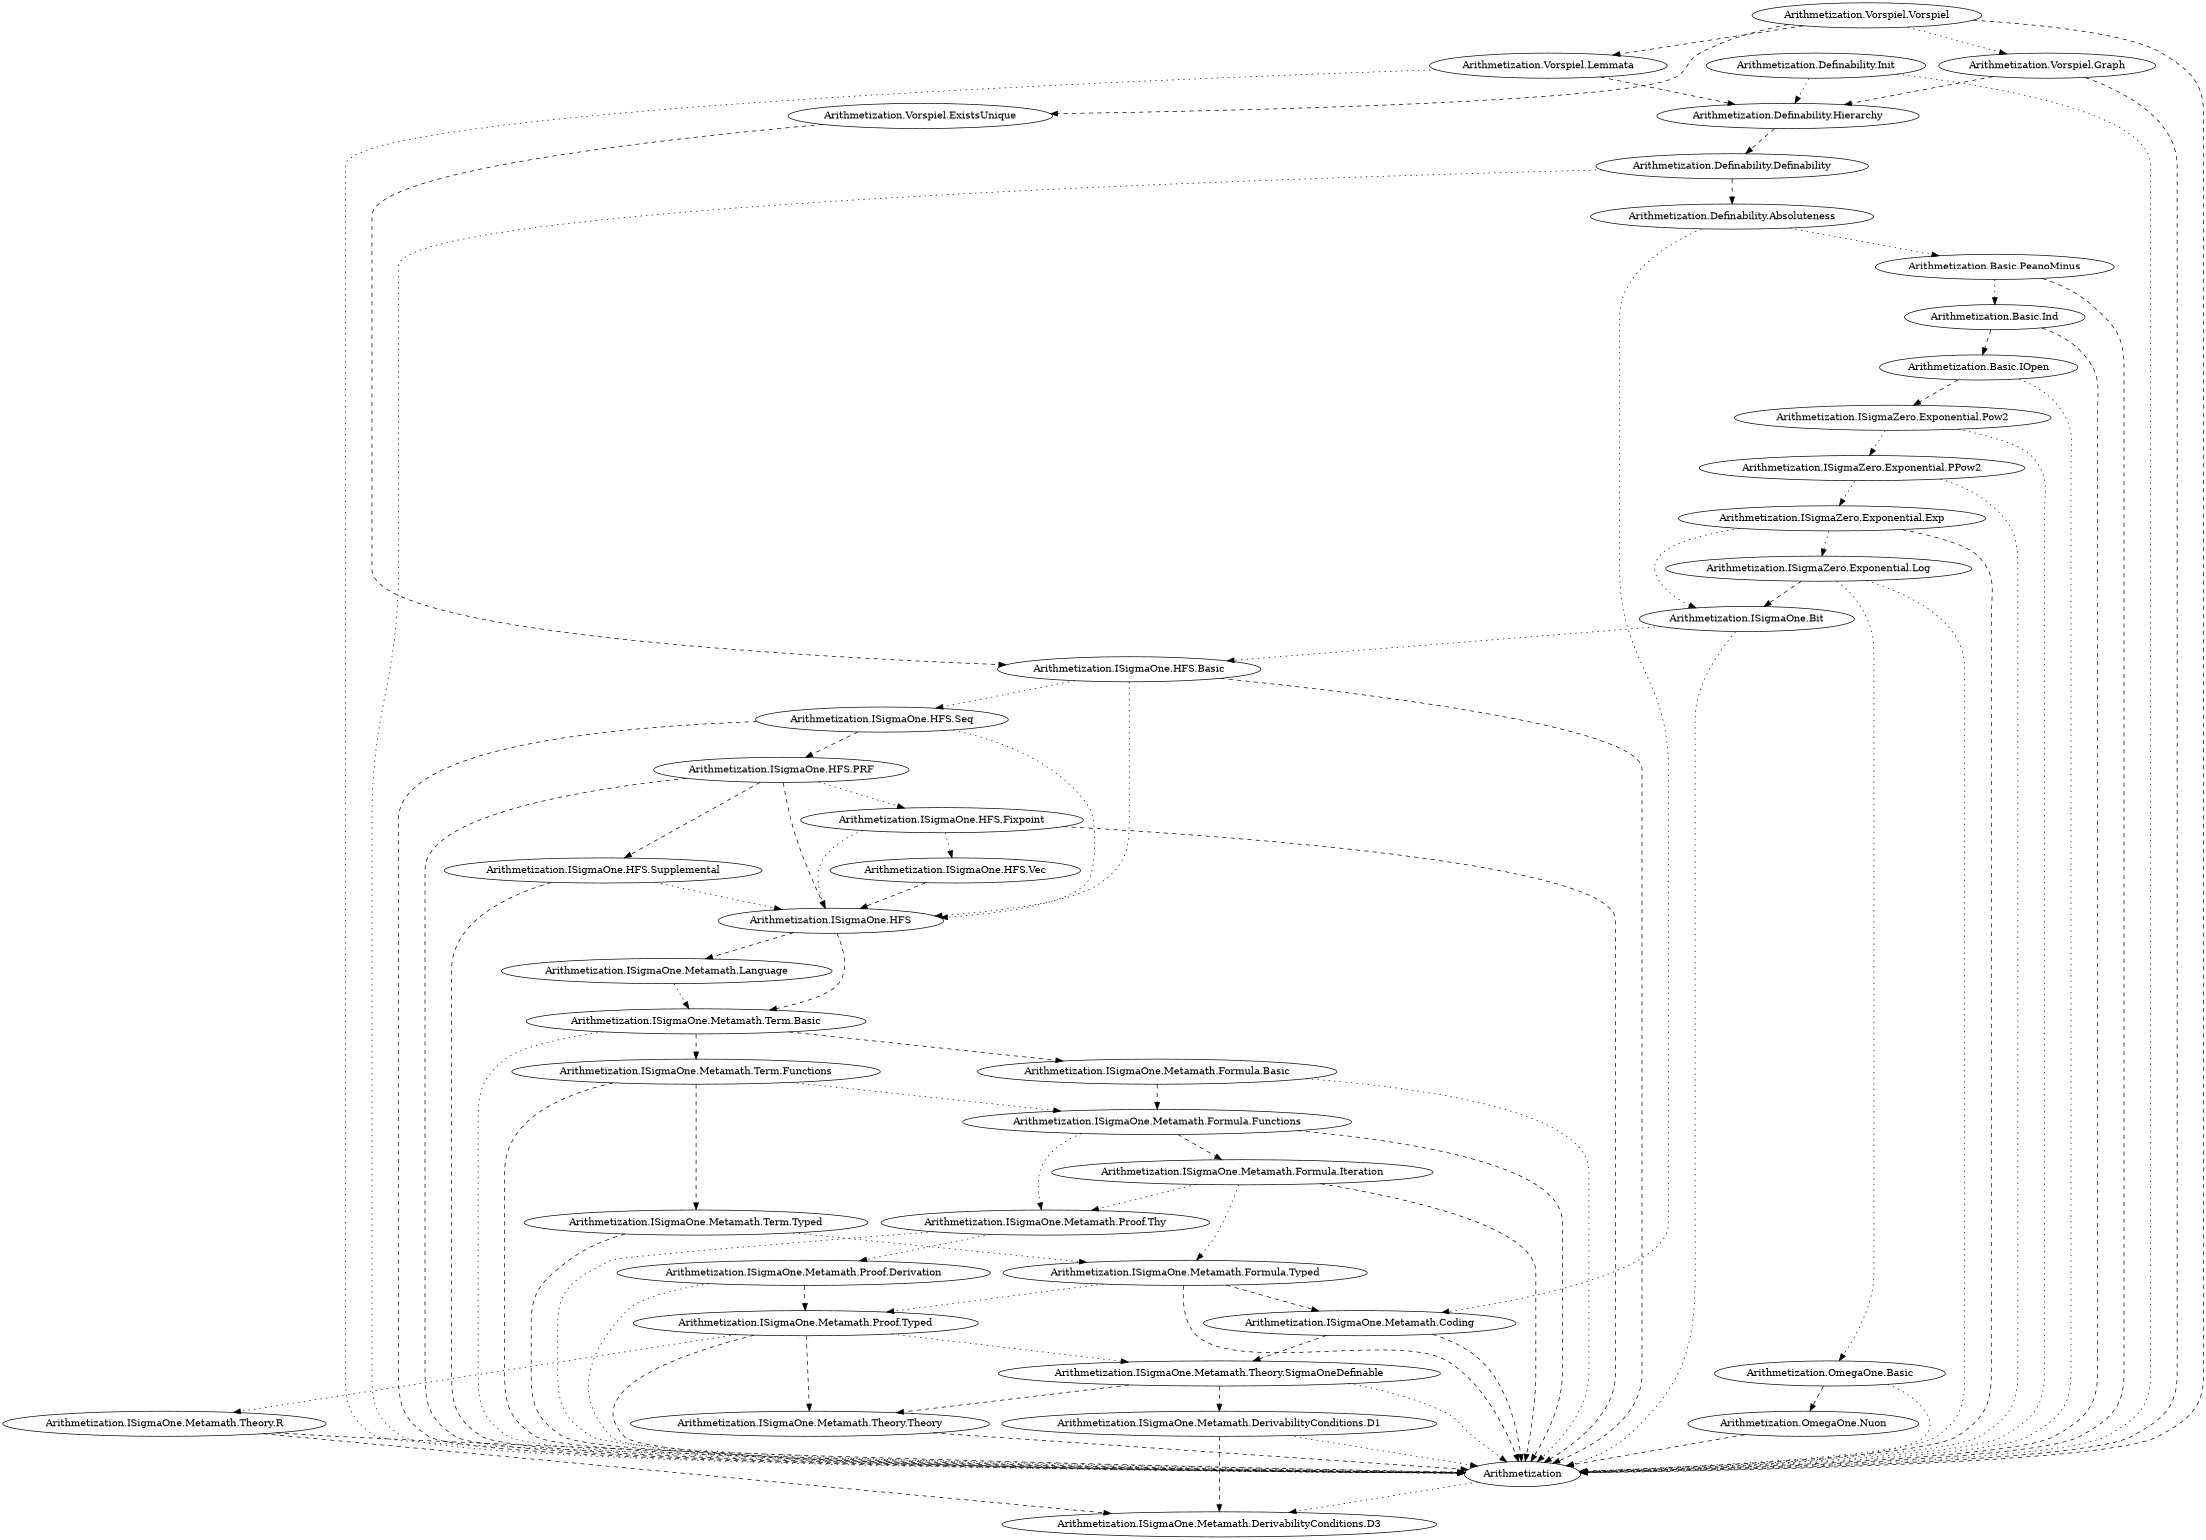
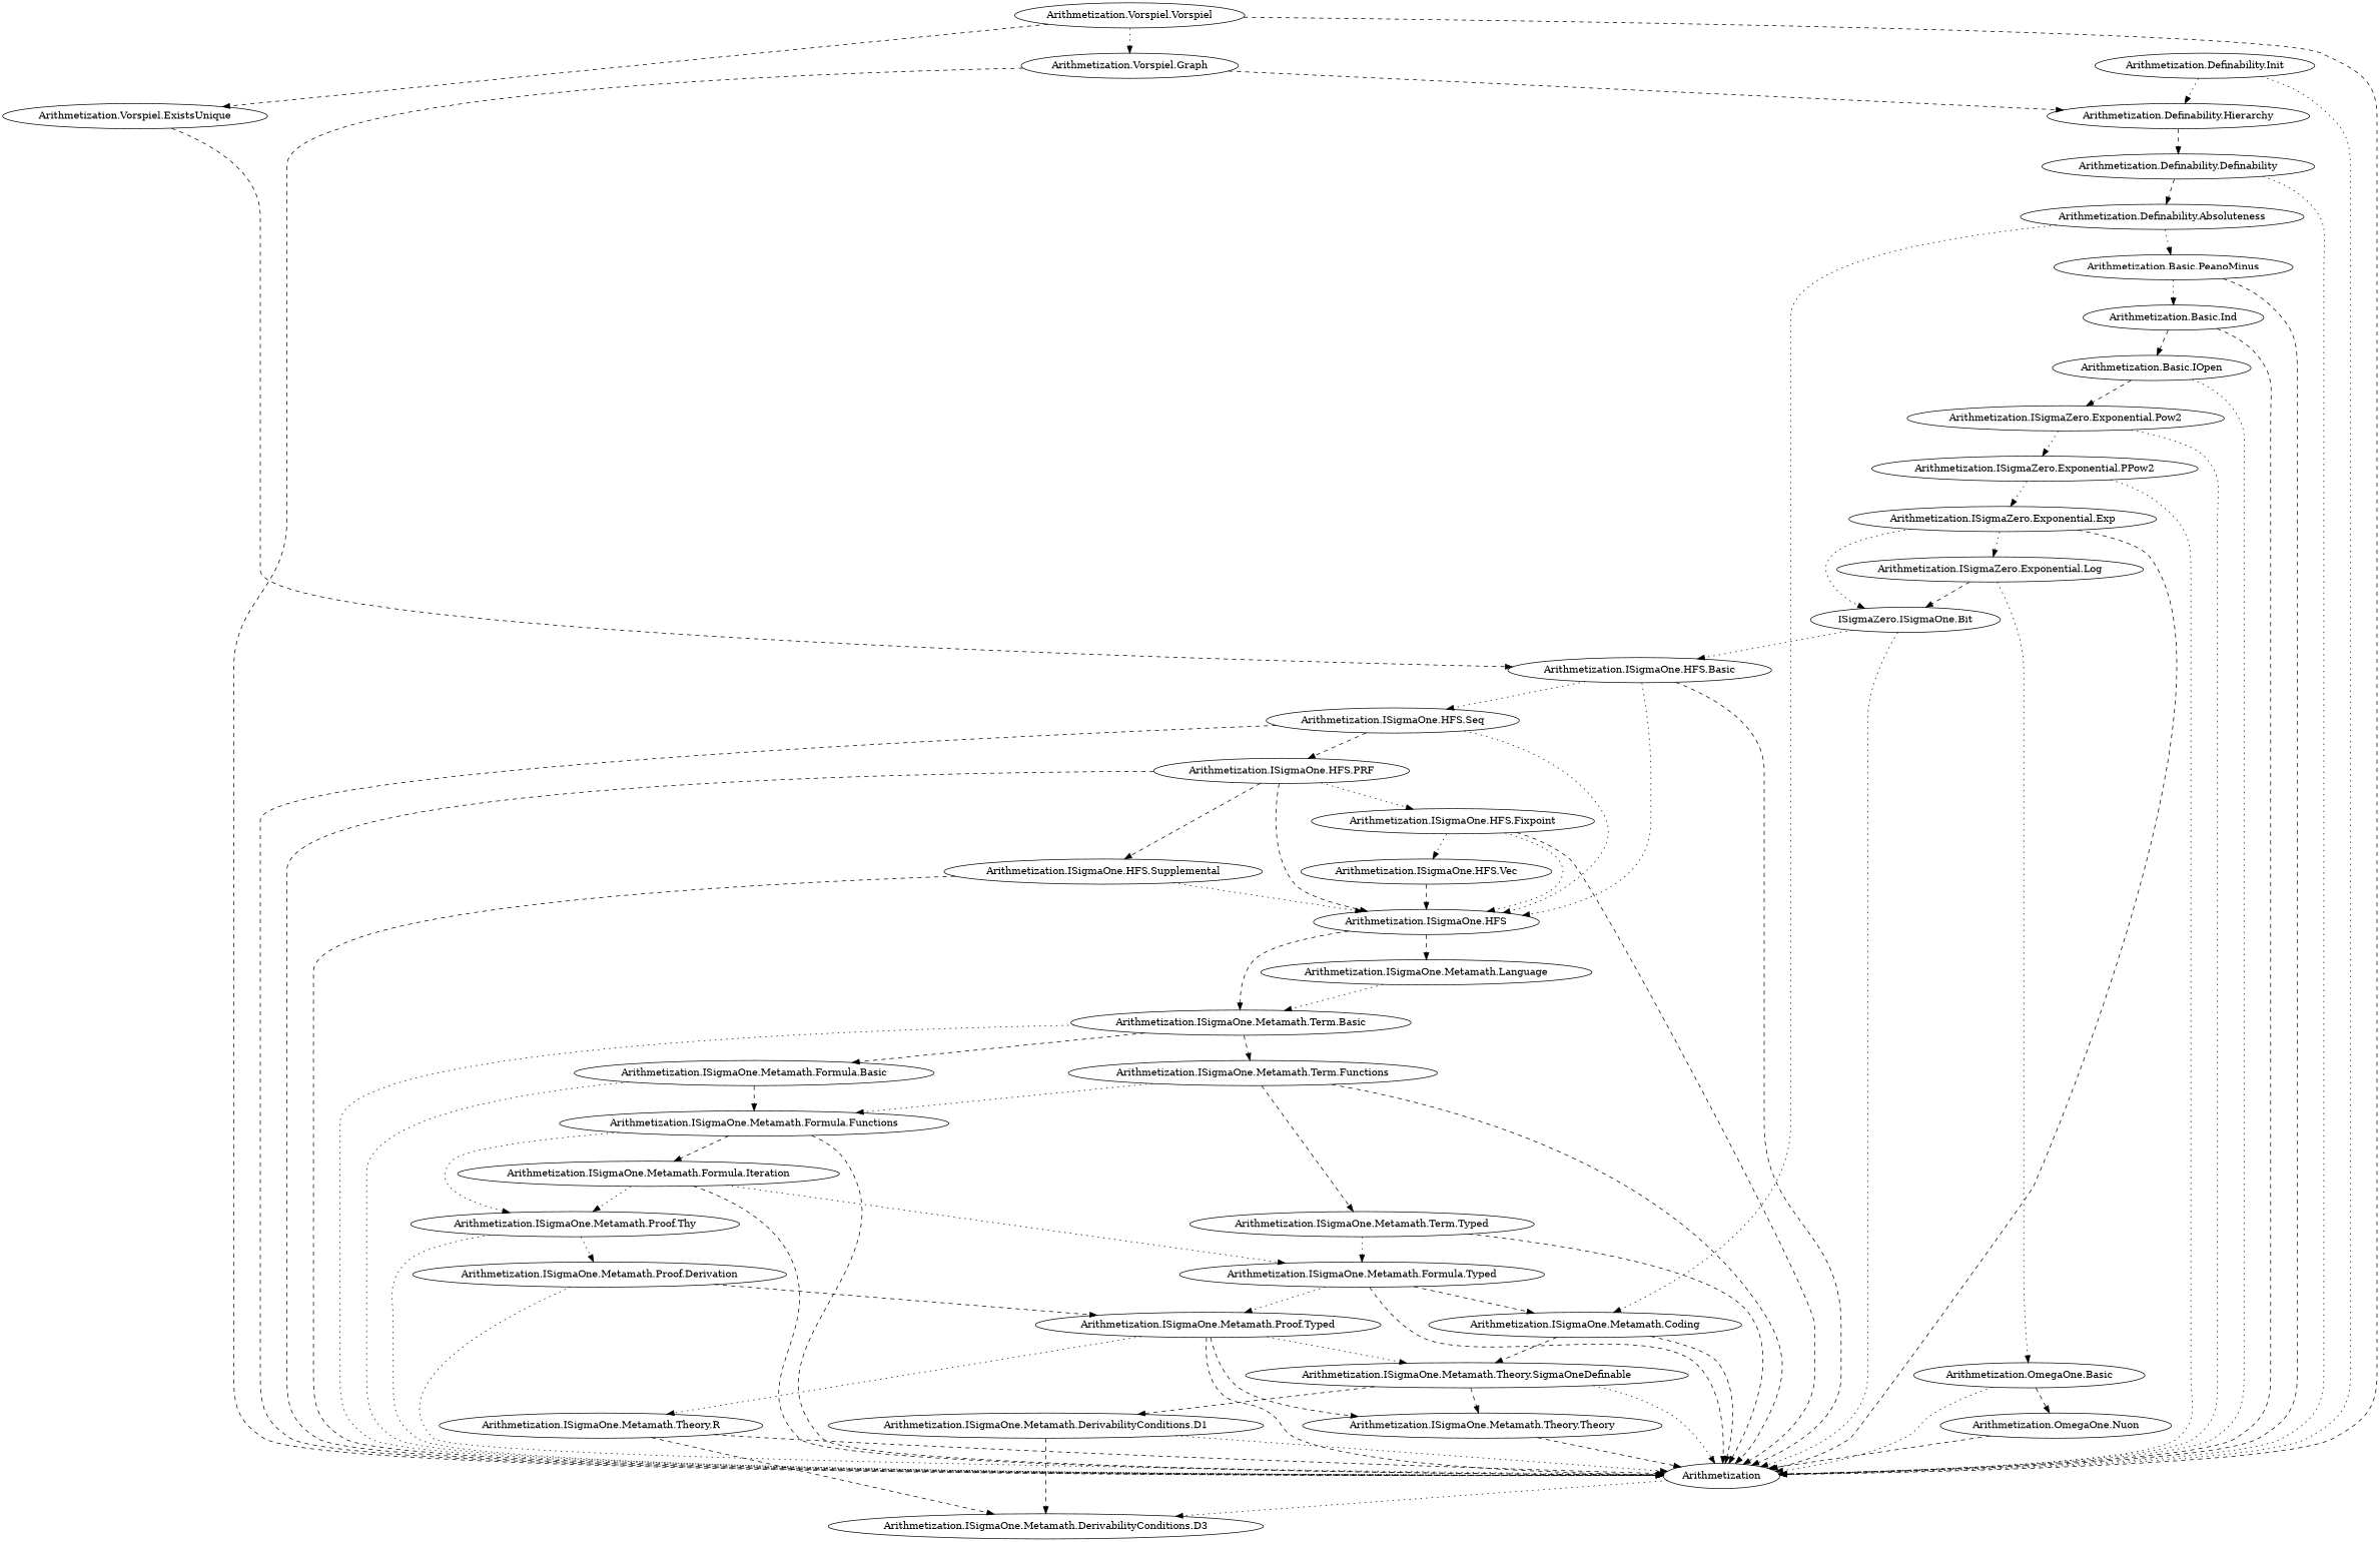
  digraph {
    edge [style=dashed]
    "Arithmetization.ISigmaOne.Metamath.Formula.Functions"
    "Arithmetization.ISigmaOne.Metamath.Formula.Iteration"
    Arithmetization
    "Arithmetization.ISigmaOne.Metamath.Proof.Thy"
    "Arithmetization.ISigmaOne.Metamath.Formula.Typed"
    "Arithmetization.ISigmaOne.Metamath.DerivabilityConditions.D3"
    "Arithmetization.ISigmaOne.Metamath.Proof.Derivation"
    "Arithmetization.ISigmaOne.Metamath.Proof.Typed"
    "Arithmetization.ISigmaOne.Metamath.Coding"
    "Arithmetization.ISigmaOne.HFS.PRF"
    "Arithmetization.ISigmaOne.HFS.Supplemental"
    "Arithmetization.ISigmaOne.HFS"
    "Arithmetization.ISigmaOne.HFS.Fixpoint"
    "Arithmetization.ISigmaOne.Metamath.Language"
    "Arithmetization.ISigmaOne.Metamath.Term.Basic"
    "Arithmetization.ISigmaOne.HFS.Vec"
    "Arithmetization.OmegaOne.Basic"
    "Arithmetization.OmegaOne.Nuon"
    "Arithmetization.ISigmaOne.Metamath.Theory.Theory"
    "Arithmetization.ISigmaOne.Metamath.Theory.SigmaOneDefinable"
    "Arithmetization.ISigmaOne.Metamath.Theory.R"
    "Arithmetization.ISigmaOne.Metamath.DerivabilityConditions.D1"
-   "Arithmetization.ISigmaOne.Bit"
+   "Arithmetization.ISigmaOne.Bit" [label="ISigmaZero.ISigmaOne.Bit"]
    "Arithmetization.ISigmaOne.HFS.Basic"
    "Arithmetization.ISigmaOne.HFS.Seq"
    "Arithmetization.Vorspiel.ExistsUnique"
    "Arithmetization.Vorspiel.Vorspiel"
-   "Arithmetization.Vorspiel.Lemmata"
    "Arithmetization.Vorspiel.Graph"
    "Arithmetization.Definability.Hierarchy"
    "Arithmetization.Definability.Definability"
    "Arithmetization.ISigmaZero.Exponential.Pow2"
    "Arithmetization.ISigmaZero.Exponential.PPow2"
    "Arithmetization.ISigmaZero.Exponential.Exp"
    "Arithmetization.ISigmaZero.Exponential.Log"
    "Arithmetization.Basic.Ind"
    "Arithmetization.Basic.IOpen"
    "Arithmetization.ISigmaOne.Metamath.Term.Functions"
    "Arithmetization.ISigmaOne.Metamath.Formula.Basic"
    "Arithmetization.ISigmaOne.Metamath.Term.Typed"
    "Arithmetization.Definability.Init"
    "Arithmetization.Definability.Absoluteness"
    "Arithmetization.Basic.PeanoMinus"
    "Arithmetization.ISigmaOne.Metamath.Formula.Functions" -> "Arithmetization.ISigmaOne.Metamath.Formula.Iteration"
    "Arithmetization.ISigmaOne.Metamath.Formula.Functions" -> Arithmetization
    "Arithmetization.ISigmaOne.Metamath.Formula.Functions" -> "Arithmetization.ISigmaOne.Metamath.Proof.Thy" [style=dotted]
    "Arithmetization.ISigmaOne.Metamath.Formula.Iteration" -> Arithmetization
    "Arithmetization.ISigmaOne.Metamath.Formula.Iteration" -> "Arithmetization.ISigmaOne.Metamath.Proof.Thy" [style=dotted]
    "Arithmetization.ISigmaOne.Metamath.Formula.Iteration" -> "Arithmetization.ISigmaOne.Metamath.Formula.Typed" [style=dotted]
    Arithmetization -> "Arithmetization.ISigmaOne.Metamath.DerivabilityConditions.D3" [style=dotted]
    "Arithmetization.ISigmaOne.Metamath.Proof.Thy" -> Arithmetization [style=dotted]
    "Arithmetization.ISigmaOne.Metamath.Proof.Thy" -> "Arithmetization.ISigmaOne.Metamath.Proof.Derivation" [style=dotted]
    "Arithmetization.ISigmaOne.Metamath.Formula.Typed" -> Arithmetization
    "Arithmetization.ISigmaOne.Metamath.Formula.Typed" -> "Arithmetization.ISigmaOne.Metamath.Proof.Typed" [style=dotted]
    "Arithmetization.ISigmaOne.Metamath.Formula.Typed" -> "Arithmetization.ISigmaOne.Metamath.Coding"
    "Arithmetization.ISigmaOne.Metamath.Proof.Derivation" -> Arithmetization [style=dotted]
    "Arithmetization.ISigmaOne.Metamath.Proof.Derivation" -> "Arithmetization.ISigmaOne.Metamath.Proof.Typed"
    "Arithmetization.ISigmaOne.Metamath.Proof.Typed" -> Arithmetization
    "Arithmetization.ISigmaOne.Metamath.Proof.Typed" -> "Arithmetization.ISigmaOne.Metamath.Theory.Theory"
    "Arithmetization.ISigmaOne.Metamath.Proof.Typed" -> "Arithmetization.ISigmaOne.Metamath.Theory.SigmaOneDefinable" [style=dotted]
    "Arithmetization.ISigmaOne.Metamath.Proof.Typed" -> "Arithmetization.ISigmaOne.Metamath.Theory.R" [style=dotted]
    "Arithmetization.ISigmaOne.Metamath.Coding" -> Arithmetization
    "Arithmetization.ISigmaOne.Metamath.Coding" -> "Arithmetization.ISigmaOne.Metamath.Theory.SigmaOneDefinable"
    "Arithmetization.ISigmaOne.HFS.PRF" -> Arithmetization
    "Arithmetization.ISigmaOne.HFS.PRF" -> "Arithmetization.ISigmaOne.HFS.Supplemental"
    "Arithmetization.ISigmaOne.HFS.PRF" -> "Arithmetization.ISigmaOne.HFS"
    "Arithmetization.ISigmaOne.HFS.PRF" -> "Arithmetization.ISigmaOne.HFS.Fixpoint" [style=dotted]
    "Arithmetization.ISigmaOne.HFS.Supplemental" -> Arithmetization
    "Arithmetization.ISigmaOne.HFS.Supplemental" -> "Arithmetization.ISigmaOne.HFS" [style=dotted]
    "Arithmetization.ISigmaOne.HFS" -> "Arithmetization.ISigmaOne.Metamath.Language"
    "Arithmetization.ISigmaOne.HFS" -> "Arithmetization.ISigmaOne.Metamath.Term.Basic"
    "Arithmetization.ISigmaOne.HFS.Fixpoint" -> Arithmetization
    "Arithmetization.ISigmaOne.HFS.Fixpoint" -> "Arithmetization.ISigmaOne.HFS" [style=dotted]
    "Arithmetization.ISigmaOne.HFS.Fixpoint" -> "Arithmetization.ISigmaOne.HFS.Vec" [style=dotted]
    "Arithmetization.ISigmaOne.Metamath.Language" -> "Arithmetization.ISigmaOne.Metamath.Term.Basic" [style=dotted]
    "Arithmetization.ISigmaOne.Metamath.Term.Basic" -> Arithmetization [style=dotted]
    "Arithmetization.ISigmaOne.Metamath.Term.Basic" -> "Arithmetization.ISigmaOne.Metamath.Term.Functions"
    "Arithmetization.ISigmaOne.Metamath.Term.Basic" -> "Arithmetization.ISigmaOne.Metamath.Formula.Basic"
    "Arithmetization.ISigmaOne.HFS.Vec" -> "Arithmetization.ISigmaOne.HFS"
    "Arithmetization.OmegaOne.Basic" -> Arithmetization [style=dotted]
    "Arithmetization.OmegaOne.Basic" -> "Arithmetization.OmegaOne.Nuon"
    "Arithmetization.OmegaOne.Nuon" -> Arithmetization
    "Arithmetization.ISigmaOne.Metamath.Theory.Theory" -> Arithmetization
    "Arithmetization.ISigmaOne.Metamath.Theory.SigmaOneDefinable" -> Arithmetization [style=dotted]
    "Arithmetization.ISigmaOne.Metamath.Theory.SigmaOneDefinable" -> "Arithmetization.ISigmaOne.Metamath.Theory.Theory"
    "Arithmetization.ISigmaOne.Metamath.Theory.SigmaOneDefinable" -> "Arithmetization.ISigmaOne.Metamath.DerivabilityConditions.D1"
    "Arithmetization.ISigmaOne.Metamath.Theory.R" -> Arithmetization
    "Arithmetization.ISigmaOne.Metamath.Theory.R" -> "Arithmetization.ISigmaOne.Metamath.DerivabilityConditions.D3"
    "Arithmetization.ISigmaOne.Metamath.DerivabilityConditions.D1" -> Arithmetization [style=dotted]
    "Arithmetization.ISigmaOne.Metamath.DerivabilityConditions.D1" -> "Arithmetization.ISigmaOne.Metamath.DerivabilityConditions.D3"
    "Arithmetization.ISigmaOne.Bit" -> Arithmetization [style=dotted]
    "Arithmetization.ISigmaOne.Bit" -> "Arithmetization.ISigmaOne.HFS.Basic" [style=dotted]
    "Arithmetization.ISigmaOne.HFS.Basic" -> Arithmetization
    "Arithmetization.ISigmaOne.HFS.Basic" -> "Arithmetization.ISigmaOne.HFS" [style=dotted]
    "Arithmetization.ISigmaOne.HFS.Basic" -> "Arithmetization.ISigmaOne.HFS.Seq" [style=dotted]
    "Arithmetization.ISigmaOne.HFS.Seq" -> Arithmetization
    "Arithmetization.ISigmaOne.HFS.Seq" -> "Arithmetization.ISigmaOne.HFS.PRF"
    "Arithmetization.ISigmaOne.HFS.Seq" -> "Arithmetization.ISigmaOne.HFS" [style=dotted]
    "Arithmetization.Vorspiel.ExistsUnique" -> "Arithmetization.ISigmaOne.HFS.Basic"
    "Arithmetization.Vorspiel.Vorspiel" -> Arithmetization
    "Arithmetization.Vorspiel.Vorspiel" -> "Arithmetization.Vorspiel.ExistsUnique"
-   "Arithmetization.Vorspiel.Vorspiel" -> "Arithmetization.Vorspiel.Lemmata"
    "Arithmetization.Vorspiel.Vorspiel" -> "Arithmetization.Vorspiel.Graph" [style=dotted]
-   "Arithmetization.Vorspiel.Lemmata" -> Arithmetization [style=dotted]
-   "Arithmetization.Vorspiel.Lemmata" -> "Arithmetization.Definability.Hierarchy"
    "Arithmetization.Vorspiel.Graph" -> Arithmetization
    "Arithmetization.Vorspiel.Graph" -> "Arithmetization.Definability.Hierarchy"
    "Arithmetization.Definability.Hierarchy" -> "Arithmetization.Definability.Definability"
    "Arithmetization.Definability.Definability" -> Arithmetization [style=dotted]
    "Arithmetization.Definability.Definability" -> "Arithmetization.Definability.Absoluteness"
    "Arithmetization.ISigmaZero.Exponential.Pow2" -> Arithmetization [style=dotted]
    "Arithmetization.ISigmaZero.Exponential.Pow2" -> "Arithmetization.ISigmaZero.Exponential.PPow2" [style=dotted]
    "Arithmetization.ISigmaZero.Exponential.PPow2" -> Arithmetization [style=dotted]
    "Arithmetization.ISigmaZero.Exponential.PPow2" -> "Arithmetization.ISigmaZero.Exponential.Exp" [style=dotted]
    "Arithmetization.ISigmaZero.Exponential.Exp" -> Arithmetization
    "Arithmetization.ISigmaZero.Exponential.Exp" -> "Arithmetization.ISigmaOne.Bit" [style=dotted]
    "Arithmetization.ISigmaZero.Exponential.Exp" -> "Arithmetization.ISigmaZero.Exponential.Log" [style=dotted]
-   "Arithmetization.ISigmaZero.Exponential.Log" -> Arithmetization [style=dotted]
    "Arithmetization.ISigmaZero.Exponential.Log" -> "Arithmetization.OmegaOne.Basic" [style=dotted]
    "Arithmetization.ISigmaZero.Exponential.Log" -> "Arithmetization.ISigmaOne.Bit"
    "Arithmetization.Basic.Ind" -> Arithmetization
    "Arithmetization.Basic.Ind" -> "Arithmetization.Basic.IOpen"
    "Arithmetization.Basic.IOpen" -> Arithmetization [style=dotted]
    "Arithmetization.Basic.IOpen" -> "Arithmetization.ISigmaZero.Exponential.Pow2"
    "Arithmetization.ISigmaOne.Metamath.Term.Functions" -> "Arithmetization.ISigmaOne.Metamath.Formula.Functions" [style=dotted]
    "Arithmetization.ISigmaOne.Metamath.Term.Functions" -> Arithmetization
    "Arithmetization.ISigmaOne.Metamath.Term.Functions" -> "Arithmetization.ISigmaOne.Metamath.Term.Typed"
    "Arithmetization.ISigmaOne.Metamath.Formula.Basic" -> "Arithmetization.ISigmaOne.Metamath.Formula.Functions"
    "Arithmetization.ISigmaOne.Metamath.Formula.Basic" -> Arithmetization [style=dotted]
    "Arithmetization.ISigmaOne.Metamath.Term.Typed" -> Arithmetization
    "Arithmetization.ISigmaOne.Metamath.Term.Typed" -> "Arithmetization.ISigmaOne.Metamath.Formula.Typed" [style=dotted]
    "Arithmetization.Definability.Init" -> Arithmetization [style=dotted]
    "Arithmetization.Definability.Init" -> "Arithmetization.Definability.Hierarchy" [style=dotted]
    "Arithmetization.Definability.Absoluteness" -> "Arithmetization.ISigmaOne.Metamath.Coding" [style=dotted]
    "Arithmetization.Definability.Absoluteness" -> "Arithmetization.Basic.PeanoMinus" [style=dotted]
    "Arithmetization.Basic.PeanoMinus" -> Arithmetization
    "Arithmetization.Basic.PeanoMinus" -> "Arithmetization.Basic.Ind" [style=dotted]
  }
